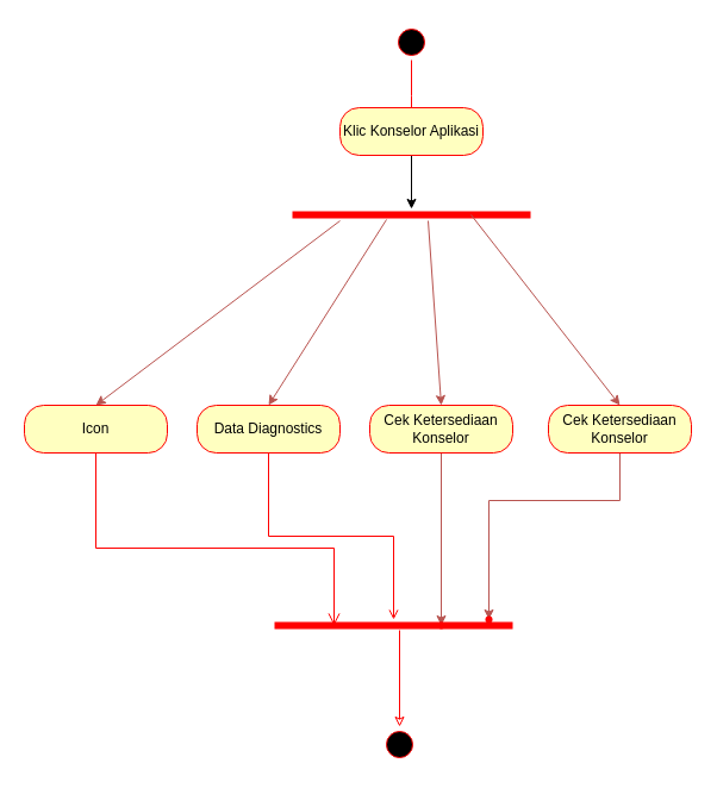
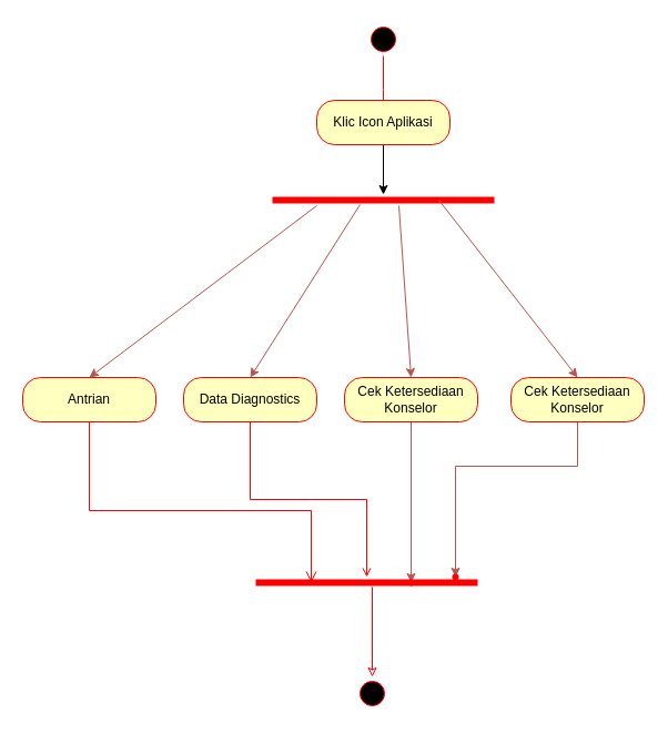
  <mxCell id="0" />
  <mxCell id="1" parent="0" />
  <mxCell id="2" value="" style="ellipse;html=1;shape=startState;fillColor=#000000;strokeColor=#ff0000;" parent="1" vertex="1"><mxGeometry x="330" y="20" width="30" height="30" as="geometry" /></mxCell>
  <mxCell id="3" value="" style="edgeStyle=orthogonalEdgeStyle;html=1;verticalAlign=bottom;endArrow=open;endSize=8;strokeColor=#ff0000;rounded=0;" parent="1" source="2" edge="1"><mxGeometry relative="1" as="geometry"><mxPoint x="345" y="110" as="targetPoint" /></mxGeometry></mxCell>
  <mxCell id="4" value="" style="edgeStyle=orthogonalEdgeStyle;rounded=0;orthogonalLoop=1;jettySize=auto;html=1;" parent="1" source="5" target="6" edge="1"><mxGeometry relative="1" as="geometry" /></mxCell>
- <mxCell id="5" value="Klic Konselor Aplikasi" style="rounded=1;whiteSpace=wrap;html=1;arcSize=40;fontColor=#000000;fillColor=#ffffc0;strokeColor=#ff0000;" parent="1" vertex="1"><mxGeometry x="285" y="90" width="120" height="40" as="geometry" /></mxCell>
+ <mxCell id="5" value="Klic Icon Aplikasi" style="rounded=1;whiteSpace=wrap;html=1;arcSize=40;fontColor=#000000;fillColor=#ffffc0;strokeColor=#ff0000;" parent="1" vertex="1"><mxGeometry x="285" y="90" width="120" height="40" as="geometry" /></mxCell>
  <mxCell id="6" value="" style="shape=line;html=1;strokeWidth=6;strokeColor=#ff0000;" parent="1" vertex="1"><mxGeometry x="245" y="175" width="200" height="10" as="geometry" /></mxCell>
  <mxCell id="7" value="" style="endArrow=classic;html=1;rounded=0;fillColor=#f8cecc;strokeColor=#b85450;entryX=0.5;entryY=0;entryDx=0;entryDy=0;" parent="1" target="8" edge="1"><mxGeometry width="50" height="50" relative="1" as="geometry"><mxPoint x="285" y="185" as="sourcePoint" /><mxPoint x="240" y="280" as="targetPoint" /></mxGeometry></mxCell>
- <mxCell id="8" value="Icon" style="rounded=1;whiteSpace=wrap;html=1;arcSize=40;fontColor=#000000;fillColor=#ffffc0;strokeColor=#ff0000;" parent="1" vertex="1"><mxGeometry x="20" y="340" width="120" height="40" as="geometry" /></mxCell>
+ <mxCell id="8" value="Antrian" style="rounded=1;whiteSpace=wrap;html=1;arcSize=40;fontColor=#000000;fillColor=#ffffc0;strokeColor=#ff0000;" parent="1" vertex="1"><mxGeometry x="20" y="340" width="120" height="40" as="geometry" /></mxCell>
  <mxCell id="9" value="" style="edgeStyle=orthogonalEdgeStyle;html=1;verticalAlign=bottom;endArrow=open;endSize=8;strokeColor=#ff0000;rounded=0;entryX=0.25;entryY=0.5;entryDx=0;entryDy=0;entryPerimeter=0;" parent="1" source="8" target="18" edge="1"><mxGeometry relative="1" as="geometry"><mxPoint x="80" y="430" as="targetPoint" /><Array as="points"><mxPoint x="80" y="460" /><mxPoint x="280" y="460" /></Array></mxGeometry></mxCell>
  <mxCell id="10" value="" style="endArrow=classic;html=1;rounded=0;fillColor=#f8cecc;strokeColor=#b85450;entryX=0.5;entryY=0;entryDx=0;entryDy=0;exitX=0.395;exitY=0.9;exitDx=0;exitDy=0;exitPerimeter=0;" parent="1" source="6" target="11" edge="1"><mxGeometry width="50" height="50" relative="1" as="geometry"><mxPoint x="430" y="185" as="sourcePoint" /><mxPoint x="385" y="280" as="targetPoint" /></mxGeometry></mxCell>
  <mxCell id="11" value="Data Diagnostics" style="rounded=1;whiteSpace=wrap;html=1;arcSize=40;fontColor=#000000;fillColor=#ffffc0;strokeColor=#ff0000;" parent="1" vertex="1"><mxGeometry x="165" y="340" width="120" height="40" as="geometry" /></mxCell>
  <mxCell id="12" value="" style="endArrow=classic;html=1;rounded=0;fillColor=#f8cecc;strokeColor=#b85450;entryX=0.5;entryY=0;entryDx=0;entryDy=0;exitX=0.57;exitY=1;exitDx=0;exitDy=0;exitPerimeter=0;" parent="1" source="6" target="14" edge="1"><mxGeometry width="50" height="50" relative="1" as="geometry"><mxPoint x="484" y="194" as="sourcePoint" /><mxPoint x="520" y="290" as="targetPoint" /></mxGeometry></mxCell>
  <mxCell id="13" value="" style="edgeStyle=orthogonalEdgeStyle;rounded=0;orthogonalLoop=1;jettySize=auto;html=1;fillColor=#f8cecc;strokeColor=#b85450;" parent="1" source="14" target="20" edge="1"><mxGeometry relative="1" as="geometry" /></mxCell>
  <mxCell id="14" value="Cek Ketersediaan&lt;br&gt;Konselor" style="rounded=1;whiteSpace=wrap;html=1;arcSize=40;fontColor=#000000;fillColor=#ffffc0;strokeColor=#ff0000;" parent="1" vertex="1"><mxGeometry x="310" y="340" width="120" height="40" as="geometry" /></mxCell>
  <mxCell id="15" value="" style="endArrow=classic;html=1;rounded=0;fillColor=#f8cecc;strokeColor=#b85450;entryX=0.5;entryY=0;entryDx=0;entryDy=0;exitX=0.75;exitY=0.5;exitDx=0;exitDy=0;exitPerimeter=0;" parent="1" source="6" target="17" edge="1"><mxGeometry width="50" height="50" relative="1" as="geometry"><mxPoint x="536" y="185" as="sourcePoint" /><mxPoint x="670" y="291" as="targetPoint" /></mxGeometry></mxCell>
  <mxCell id="16" value="" style="edgeStyle=orthogonalEdgeStyle;rounded=0;orthogonalLoop=1;jettySize=auto;html=1;fillColor=#f8cecc;strokeColor=#b85450;" parent="1" source="17" target="21" edge="1"><mxGeometry relative="1" as="geometry"><Array as="points"><mxPoint x="520" y="420" /><mxPoint x="410" y="420" /></Array></mxGeometry></mxCell>
  <mxCell id="17" value="Cek Ketersediaan Konselor" style="rounded=1;whiteSpace=wrap;html=1;arcSize=40;fontColor=#000000;fillColor=#ffffc0;strokeColor=#ff0000;" parent="1" vertex="1"><mxGeometry x="460" y="340" width="120" height="40" as="geometry" /></mxCell>
  <mxCell id="18" value="" style="shape=line;html=1;strokeWidth=6;strokeColor=#ff0000;" parent="1" vertex="1"><mxGeometry x="230" y="520" width="200" height="10" as="geometry" /></mxCell>
  <mxCell id="19" value="" style="edgeStyle=orthogonalEdgeStyle;html=1;verticalAlign=bottom;endArrow=none;endSize=8;strokeColor=#ff0000;rounded=0;entryX=0.5;entryY=1;entryDx=0;entryDy=0;endFill=0;startArrow=open;startFill=0;" parent="1" source="18" target="11" edge="1"><mxGeometry relative="1" as="geometry"><mxPoint x="330" y="600" as="targetPoint" /></mxGeometry></mxCell>
  <mxCell id="20" value="" style="shape=waypoint;sketch=0;size=6;pointerEvents=1;points=[];fillColor=#ffffc0;resizable=0;rotatable=0;perimeter=centerPerimeter;snapToPoint=1;strokeColor=#ff0000;fontColor=#000000;rounded=1;arcSize=40;" parent="1" vertex="1"><mxGeometry x="360" y="515" width="20" height="20" as="geometry" /></mxCell>
  <mxCell id="21" value="" style="shape=waypoint;sketch=0;size=6;pointerEvents=1;points=[];fillColor=#ffffc0;resizable=0;rotatable=0;perimeter=centerPerimeter;snapToPoint=1;strokeColor=#ff0000;fontColor=#000000;rounded=1;arcSize=40;" parent="1" vertex="1"><mxGeometry x="400" y="510" width="20" height="20" as="geometry" /></mxCell>
  <mxCell id="22" value="" style="ellipse;html=1;shape=startState;fillColor=#000000;strokeColor=#ff0000;" parent="1" vertex="1"><mxGeometry x="320" y="610" width="30" height="30" as="geometry" /></mxCell>
  <mxCell id="23" value="" style="edgeStyle=orthogonalEdgeStyle;html=1;verticalAlign=bottom;endArrow=none;endSize=8;strokeColor=#ff0000;rounded=0;entryX=0.525;entryY=0.9;entryDx=0;entryDy=0;entryPerimeter=0;startArrow=classic;startFill=0;endFill=0;" parent="1" source="22" target="18" edge="1"><mxGeometry relative="1" as="geometry"><mxPoint x="315" y="690" as="targetPoint" /></mxGeometry></mxCell>
